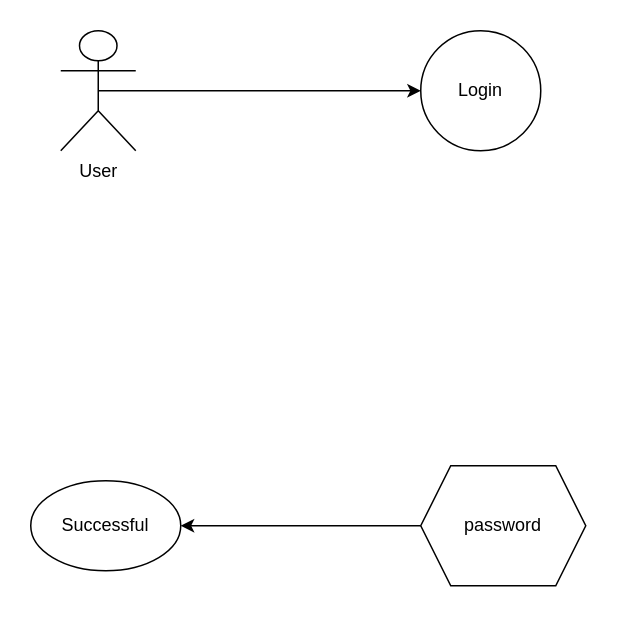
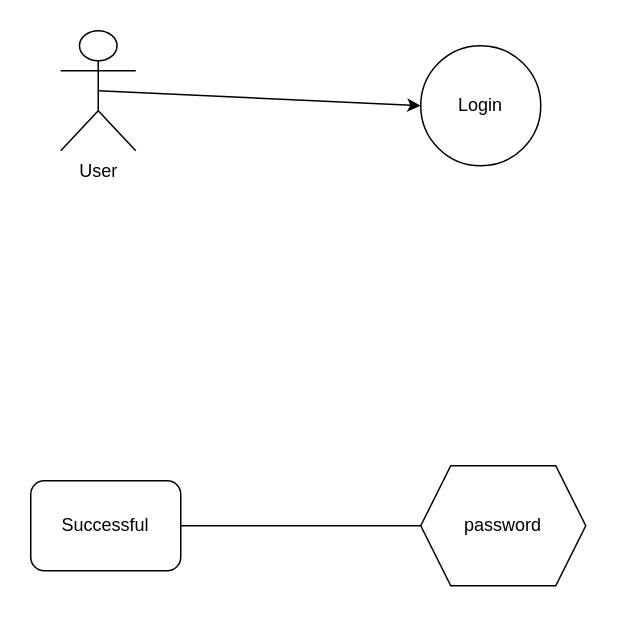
  <mxCell id="0" />
  <mxCell id="1" parent="0" />
  <mxCell id="2" style="edgeStyle=none;curved=1;html=1;exitX=0.5;exitY=0.5;exitDx=0;exitDy=0;exitPerimeter=0;entryX=0;entryY=0.5;entryDx=0;entryDy=0;" edge="1" parent="1" source="3" target="4"><mxGeometry relative="1" as="geometry" /></mxCell>
  <mxCell id="3" value="User" style="shape=umlActor;verticalLabelPosition=bottom;verticalAlign=top;html=1;outlineConnect=0;" vertex="1" parent="1"><mxGeometry x="40" y="20" width="50" height="80" as="geometry" /></mxCell>
- <mxCell id="4" value="Login" style="ellipse;whiteSpace=wrap;html=1;aspect=fixed;" vertex="1" parent="1"><mxGeometry x="280" y="20" width="80" height="80" as="geometry" /></mxCell>
- <mxCell id="5" style="edgeStyle=none;curved=1;html=1;exitX=0;exitY=0.5;exitDx=0;exitDy=0;entryX=1;entryY=0.5;entryDx=0;entryDy=0;" edge="1" parent="1" source="6" target="7"><mxGeometry relative="1" as="geometry" /></mxCell>
+ <mxCell id="4" value="Login" style="ellipse;whiteSpace=wrap;html=1;aspect=fixed;" vertex="1" parent="1"><mxGeometry x="280" y="30" width="80" height="80" as="geometry" /></mxCell>
+ <mxCell id="5" style="edgeStyle=none;curved=1;html=1;exitX=0;exitY=0.5;exitDx=0;exitDy=0;entryX=1;entryY=0.5;entryDx=0;entryDy=0;endArrow=none;" edge="1" parent="1" source="6" target="7"><mxGeometry relative="1" as="geometry" /></mxCell>
  <mxCell id="6" value="password" style="shape=hexagon;perimeter=hexagonPerimeter2;whiteSpace=wrap;html=1;fixedSize=1;" vertex="1" parent="1"><mxGeometry x="280" y="310" width="110" height="80" as="geometry" /></mxCell>
- <mxCell id="7" value="Successful" style="ellipse;whiteSpace=wrap;html=1;" vertex="1" parent="1"><mxGeometry x="20" y="320" width="100" height="60" as="geometry" /></mxCell>
+ <mxCell id="7" value="Successful" style="rounded=1;whiteSpace=wrap;html=1;" vertex="1" parent="1"><mxGeometry x="20" y="320" width="100" height="60" as="geometry" /></mxCell>
